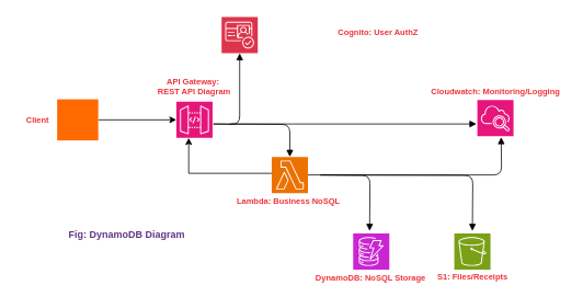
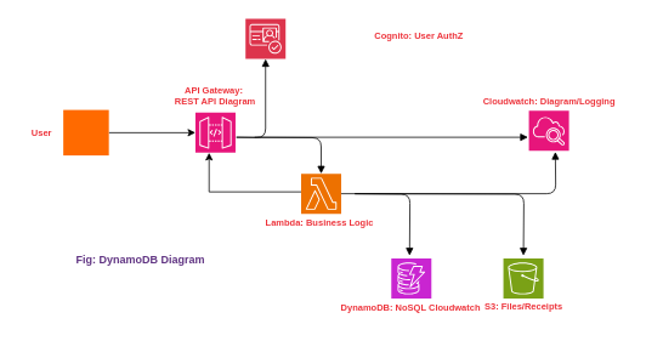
  <mxCell id="0" />
  <mxCell id="1" parent="0" />
  <mxCell id="2" style="edgeStyle=orthogonalEdgeStyle;endArrow=block;entryX=0.5;entryY=1;entryDx=0;entryDy=0;entryPerimeter=0;" parent="1" target="11" edge="1"><mxGeometry relative="1" as="geometry"><mxPoint x="259" y="150" as="sourcePoint" /><mxPoint x="344" y="120" as="targetPoint" /></mxGeometry></mxCell>
  <mxCell id="3" style="edgeStyle=orthogonalEdgeStyle;endArrow=block;entryX=0.5;entryY=0;entryDx=0;entryDy=0;entryPerimeter=0;" parent="1" target="17" edge="1"><mxGeometry relative="1" as="geometry"><mxPoint x="259" y="150" as="sourcePoint" /><mxPoint x="344" y="180" as="targetPoint" /></mxGeometry></mxCell>
  <mxCell id="4" style="edgeStyle=orthogonalEdgeStyle;endArrow=block;" parent="1" edge="1"><mxGeometry relative="1" as="geometry"><mxPoint x="389" y="212" as="sourcePoint" /><mxPoint x="449" y="280" as="targetPoint" /></mxGeometry></mxCell>
  <mxCell id="5" style="edgeStyle=orthogonalEdgeStyle;endArrow=block;" parent="1" edge="1"><mxGeometry relative="1" as="geometry"><mxPoint x="389" y="212" as="sourcePoint" /><mxPoint x="574" y="280" as="targetPoint" /></mxGeometry></mxCell>
  <mxCell id="6" style="edgeStyle=orthogonalEdgeStyle;endArrow=block;" parent="1" edge="1"><mxGeometry relative="1" as="geometry"><mxPoint x="279" y="150" as="sourcePoint" /><mxPoint x="579" y="150" as="targetPoint" /></mxGeometry></mxCell>
  <mxCell id="7" style="edgeStyle=orthogonalEdgeStyle;endArrow=block;" parent="1" source="17" edge="1"><mxGeometry relative="1" as="geometry"><mxPoint x="344" y="206" as="sourcePoint" /><mxPoint x="609" y="166" as="targetPoint" /></mxGeometry></mxCell>
  <mxCell id="8" value="" style="edgeStyle=orthogonalEdgeStyle;rounded=0;orthogonalLoop=1;jettySize=auto;html=1;" parent="1" source="9" target="10" edge="1"><mxGeometry relative="1" as="geometry" /></mxCell>
  <mxCell id="9" value="" style="points=[];aspect=fixed;html=1;align=center;shadow=0;dashed=0;fillColor=#FF6A00;strokeColor=none;shape=mxgraph.alibaba_cloud.user;" parent="1" vertex="1"><mxGeometry x="69" y="120" width="50" height="50" as="geometry" /></mxCell>
  <mxCell id="10" value="" style="sketch=0;points=[[0,0,0],[0.25,0,0],[0.5,0,0],[0.75,0,0],[1,0,0],[0,1,0],[0.25,1,0],[0.5,1,0],[0.75,1,0],[1,1,0],[0,0.25,0],[0,0.5,0],[0,0.75,0],[1,0.25,0],[1,0.5,0],[1,0.75,0]];outlineConnect=0;fontColor=#232F3E;fillColor=#E7157B;strokeColor=#ffffff;dashed=0;verticalLabelPosition=bottom;verticalAlign=top;align=center;html=1;fontSize=12;fontStyle=0;aspect=fixed;shape=mxgraph.aws4.resourceIcon;resIcon=mxgraph.aws4.api_gateway;" parent="1" vertex="1"><mxGeometry x="214" y="123" width="44" height="44" as="geometry" /></mxCell>
  <mxCell id="11" value="" style="sketch=0;points=[[0,0,0],[0.25,0,0],[0.5,0,0],[0.75,0,0],[1,0,0],[0,1,0],[0.25,1,0],[0.5,1,0],[0.75,1,0],[1,1,0],[0,0.25,0],[0,0.5,0],[0,0.75,0],[1,0.25,0],[1,0.5,0],[1,0.75,0]];outlineConnect=0;fontColor=#232F3E;fillColor=#DD344C;strokeColor=#ffffff;dashed=0;verticalLabelPosition=bottom;verticalAlign=top;align=center;html=1;fontSize=12;fontStyle=0;aspect=fixed;shape=mxgraph.aws4.resourceIcon;resIcon=mxgraph.aws4.cognito;" parent="1" vertex="1"><mxGeometry x="269" y="20" width="44" height="44" as="geometry" /></mxCell>
  <mxCell id="12" value="" style="edgeStyle=orthogonalEdgeStyle;rounded=0;orthogonalLoop=1;jettySize=auto;html=1;" parent="1" source="17" target="10" edge="1"><mxGeometry relative="1" as="geometry"><Array as="points"><mxPoint x="229" y="210" /></Array></mxGeometry></mxCell>
  <mxCell id="13" value="" style="sketch=0;points=[[0,0,0],[0.25,0,0],[0.5,0,0],[0.75,0,0],[1,0,0],[0,1,0],[0.25,1,0],[0.5,1,0],[0.75,1,0],[1,1,0],[0,0.25,0],[0,0.5,0],[0,0.75,0],[1,0.25,0],[1,0.5,0],[1,0.75,0]];outlineConnect=0;fontColor=#232F3E;fillColor=#C925D1;strokeColor=#ffffff;dashed=0;verticalLabelPosition=bottom;verticalAlign=top;align=center;html=1;fontSize=12;fontStyle=0;aspect=fixed;shape=mxgraph.aws4.resourceIcon;resIcon=mxgraph.aws4.dynamodb;" parent="1" vertex="1"><mxGeometry x="429" y="283" width="44" height="44" as="geometry" /></mxCell>
  <mxCell id="14" value="" style="sketch=0;points=[[0,0,0],[0.25,0,0],[0.5,0,0],[0.75,0,0],[1,0,0],[0,1,0],[0.25,1,0],[0.5,1,0],[0.75,1,0],[1,1,0],[0,0.25,0],[0,0.5,0],[0,0.75,0],[1,0.25,0],[1,0.5,0],[1,0.75,0]];outlineConnect=0;fontColor=#232F3E;fillColor=#7AA116;strokeColor=#ffffff;dashed=0;verticalLabelPosition=bottom;verticalAlign=top;align=center;html=1;fontSize=12;fontStyle=0;aspect=fixed;shape=mxgraph.aws4.resourceIcon;resIcon=mxgraph.aws4.s3;" parent="1" vertex="1"><mxGeometry x="552" y="283" width="44" height="44" as="geometry" /></mxCell>
  <mxCell id="15" value="" style="sketch=0;points=[[0,0,0],[0.25,0,0],[0.5,0,0],[0.75,0,0],[1,0,0],[0,1,0],[0.25,1,0],[0.5,1,0],[0.75,1,0],[1,1,0],[0,0.25,0],[0,0.5,0],[0,0.75,0],[1,0.25,0],[1,0.5,0],[1,0.75,0]];points=[[0,0,0],[0.25,0,0],[0.5,0,0],[0.75,0,0],[1,0,0],[0,1,0],[0.25,1,0],[0.5,1,0],[0.75,1,0],[1,1,0],[0,0.25,0],[0,0.5,0],[0,0.75,0],[1,0.25,0],[1,0.5,0],[1,0.75,0]];outlineConnect=0;fontColor=#232F3E;fillColor=#E7157B;strokeColor=#ffffff;dashed=0;verticalLabelPosition=bottom;verticalAlign=top;align=center;html=1;fontSize=12;fontStyle=0;aspect=fixed;shape=mxgraph.aws4.resourceIcon;resIcon=mxgraph.aws4.cloudwatch_2;" parent="1" vertex="1"><mxGeometry x="580" y="121" width="44" height="44" as="geometry" /></mxCell>
  <mxCell id="16" value="" style="edgeStyle=orthogonalEdgeStyle;endArrow=block;" parent="1" target="17" edge="1"><mxGeometry relative="1" as="geometry"><mxPoint x="344" y="206" as="sourcePoint" /><mxPoint x="609" y="166" as="targetPoint" /></mxGeometry></mxCell>
  <mxCell id="17" value="" style="sketch=0;points=[[0,0,0],[0.25,0,0],[0.5,0,0],[0.75,0,0],[1,0,0],[0,1,0],[0.25,1,0],[0.5,1,0],[0.75,1,0],[1,1,0],[0,0.25,0],[0,0.5,0],[0,0.75,0],[1,0.25,0],[1,0.5,0],[1,0.75,0]];outlineConnect=0;fontColor=#232F3E;fillColor=#ED7100;strokeColor=#ffffff;dashed=0;verticalLabelPosition=bottom;verticalAlign=top;align=center;html=1;fontSize=12;fontStyle=0;aspect=fixed;shape=mxgraph.aws4.resourceIcon;resIcon=mxgraph.aws4.lambda;" parent="1" vertex="1"><mxGeometry x="330" y="190" width="44" height="44" as="geometry" /></mxCell>
  <mxCell id="18" value="&lt;div&gt;Fig:&amp;nbsp;DynamoDB Diagram&lt;/div&gt;" style="text;html=1;align=center;verticalAlign=middle;whiteSpace=wrap;rounded=0;fontStyle=1;fontColor=light-dark(#613583, #ededed);" parent="1" vertex="1"><mxGeometry x="69" y="270" width="170" height="30" as="geometry" /></mxCell>
  <mxCell id="19" value="API Gateway:&lt;div&gt;&amp;nbsp;REST API Diagram&lt;/div&gt;" style="text;html=1;align=center;verticalAlign=middle;resizable=0;points=[];autosize=1;strokeColor=none;fillColor=none;fontSize=10;fontColor=light-dark(#ed333b, #ededed);fontStyle=1" parent="1" vertex="1"><mxGeometry x="179" y="85" width="110" height="40" as="geometry" /></mxCell>
  <mxCell id="20" value="Cognito: User AuthZ" style="text;html=1;align=center;verticalAlign=middle;resizable=0;points=[];autosize=1;strokeColor=none;fillColor=none;fontSize=10;fontStyle=1;fontColor=light-dark(#ed333b, #ededed);" parent="1" vertex="1"><mxGeometry x="404" y="23" width="110" height="30" as="geometry" /></mxCell>
- <mxCell id="21" value="Lambda: Business NoSQL" style="text;html=1;align=center;verticalAlign=middle;resizable=0;points=[];autosize=1;strokeColor=none;fillColor=none;fontSize=10;fontStyle=1;fontColor=light-dark(#ed333b, #ededed);" parent="1" vertex="1"><mxGeometry x="285" y="228" width="130" height="30" as="geometry" /></mxCell>
- <mxCell id="22" value="&lt;table class=&quot;border-subtler my-[1em] w-full table-auto border-separate border-spacing-0 border-l border-t&quot;&gt;&lt;tbody&gt;&lt;tr&gt;&lt;td class=&quot;px-sm border-subtler min-w-[48px] break-normal border-b border-r&quot;&gt;DynamoDB: NoSQL Storage&lt;/td&gt;&lt;/tr&gt;&lt;/tbody&gt;&lt;/table&gt;" style="text;html=1;align=center;verticalAlign=middle;resizable=0;points=[];autosize=1;strokeColor=none;fillColor=none;fontSize=10;fontColor=light-dark(#ed333b, #ededed);fontStyle=1" parent="1" vertex="1"><mxGeometry x="370" y="322" width="160" height="30" as="geometry" /></mxCell>
- <mxCell id="23" value="S1: Files/Receipts" style="text;html=1;align=center;verticalAlign=middle;resizable=0;points=[];autosize=1;strokeColor=none;fillColor=none;fontSize=10;fontColor=light-dark(#ed333b, #ededed);fontStyle=1" parent="1" vertex="1"><mxGeometry x="524" y="321" width="100" height="30" as="geometry" /></mxCell>
- <mxCell id="24" value="Cloudwatch: Monitoring/Logging" style="text;html=1;align=center;verticalAlign=middle;resizable=0;points=[];autosize=1;strokeColor=none;fillColor=none;fontColor=light-dark(#ed333b, #ededed);fontSize=10;fontStyle=1" parent="1" vertex="1"><mxGeometry x="517" y="95" width="170" height="30" as="geometry" /></mxCell>
- <mxCell id="25" value="Client" style="text;html=1;align=center;verticalAlign=middle;resizable=0;points=[];autosize=1;strokeColor=none;fillColor=none;fontSize=10;fontColor=light-dark(#ed333b, #ededed);fontStyle=1" parent="1" vertex="1"><mxGeometry x="20" y="130" width="50" height="30" as="geometry" /></mxCell>
+ <mxCell id="21" value="Lambda: Business Logic" style="text;html=1;align=center;verticalAlign=middle;resizable=0;points=[];autosize=1;strokeColor=none;fillColor=none;fontSize=10;fontStyle=1;fontColor=light-dark(#ed333b, #ededed);" parent="1" vertex="1"><mxGeometry x="285" y="228" width="130" height="30" as="geometry" /></mxCell>
+ <mxCell id="22" value="&lt;table class=&quot;border-subtler my-[1em] w-full table-auto border-separate border-spacing-0 border-l border-t&quot;&gt;&lt;tbody&gt;&lt;tr&gt;&lt;td class=&quot;px-sm border-subtler min-w-[48px] break-normal border-b border-r&quot;&gt;DynamoDB: NoSQL Cloudwatch&lt;/td&gt;&lt;/tr&gt;&lt;/tbody&gt;&lt;/table&gt;" style="text;html=1;align=center;verticalAlign=middle;resizable=0;points=[];autosize=1;strokeColor=none;fillColor=none;fontSize=10;fontColor=light-dark(#ed333b, #ededed);fontStyle=1" parent="1" vertex="1"><mxGeometry x="370" y="322" width="160" height="30" as="geometry" /></mxCell>
+ <mxCell id="23" value="S3: Files/Receipts" style="text;html=1;align=center;verticalAlign=middle;resizable=0;points=[];autosize=1;strokeColor=none;fillColor=none;fontSize=10;fontColor=light-dark(#ed333b, #ededed);fontStyle=1" parent="1" vertex="1"><mxGeometry x="524" y="321" width="100" height="30" as="geometry" /></mxCell>
+ <mxCell id="24" value="Cloudwatch: Diagram/Logging" style="text;html=1;align=center;verticalAlign=middle;resizable=0;points=[];autosize=1;strokeColor=none;fillColor=none;fontColor=light-dark(#ed333b, #ededed);fontSize=10;fontStyle=1" parent="1" vertex="1"><mxGeometry x="517" y="95" width="170" height="30" as="geometry" /></mxCell>
+ <mxCell id="25" value="User" style="text;html=1;align=center;verticalAlign=middle;resizable=0;points=[];autosize=1;strokeColor=none;fillColor=none;fontSize=10;fontColor=light-dark(#ed333b, #ededed);fontStyle=1" parent="1" vertex="1"><mxGeometry x="20" y="130" width="50" height="30" as="geometry" /></mxCell>
